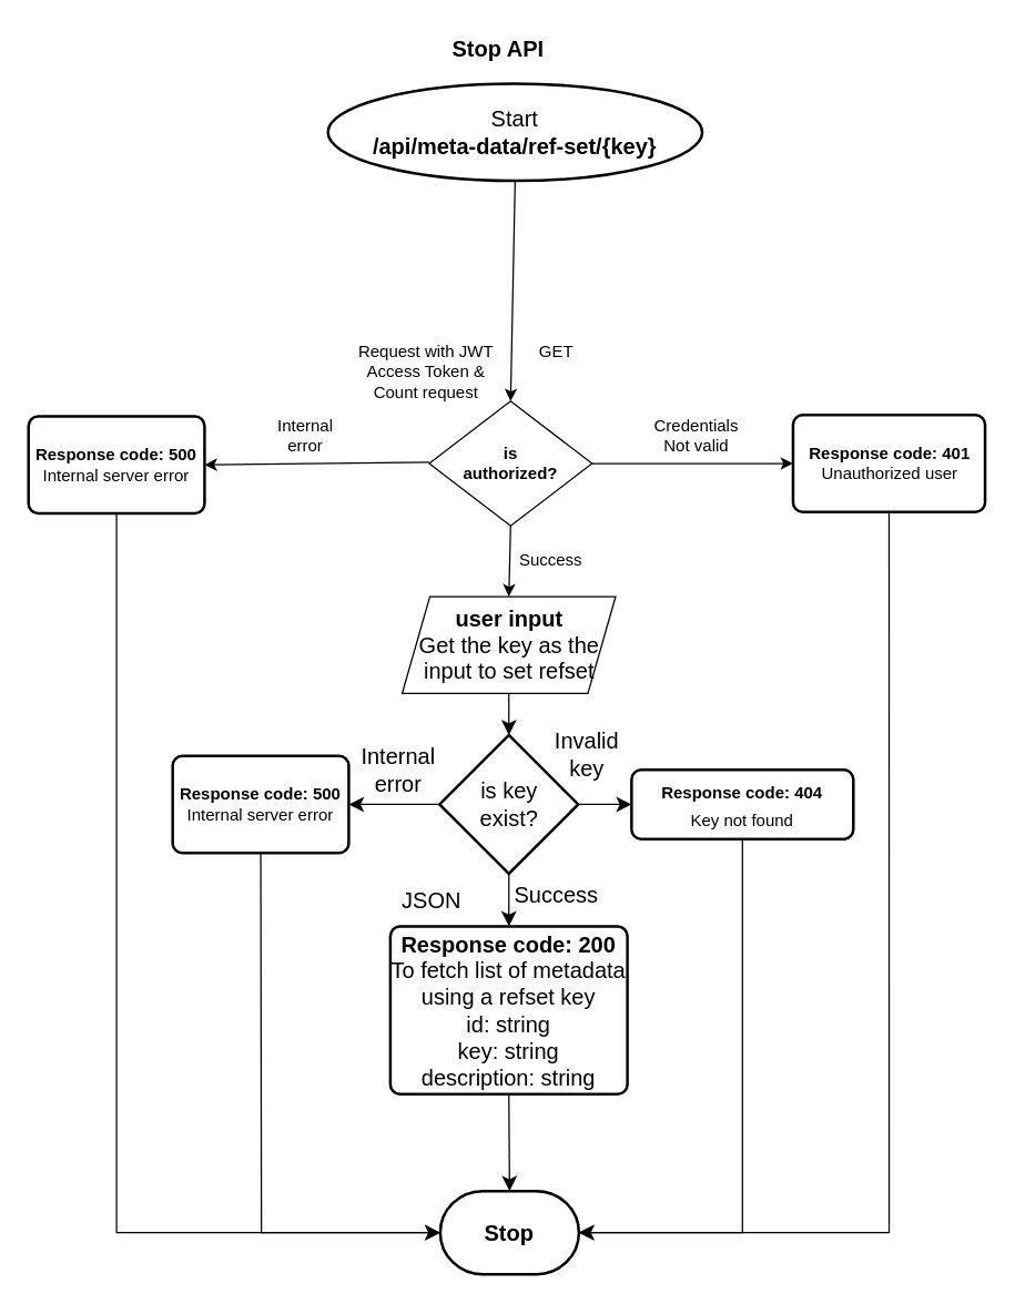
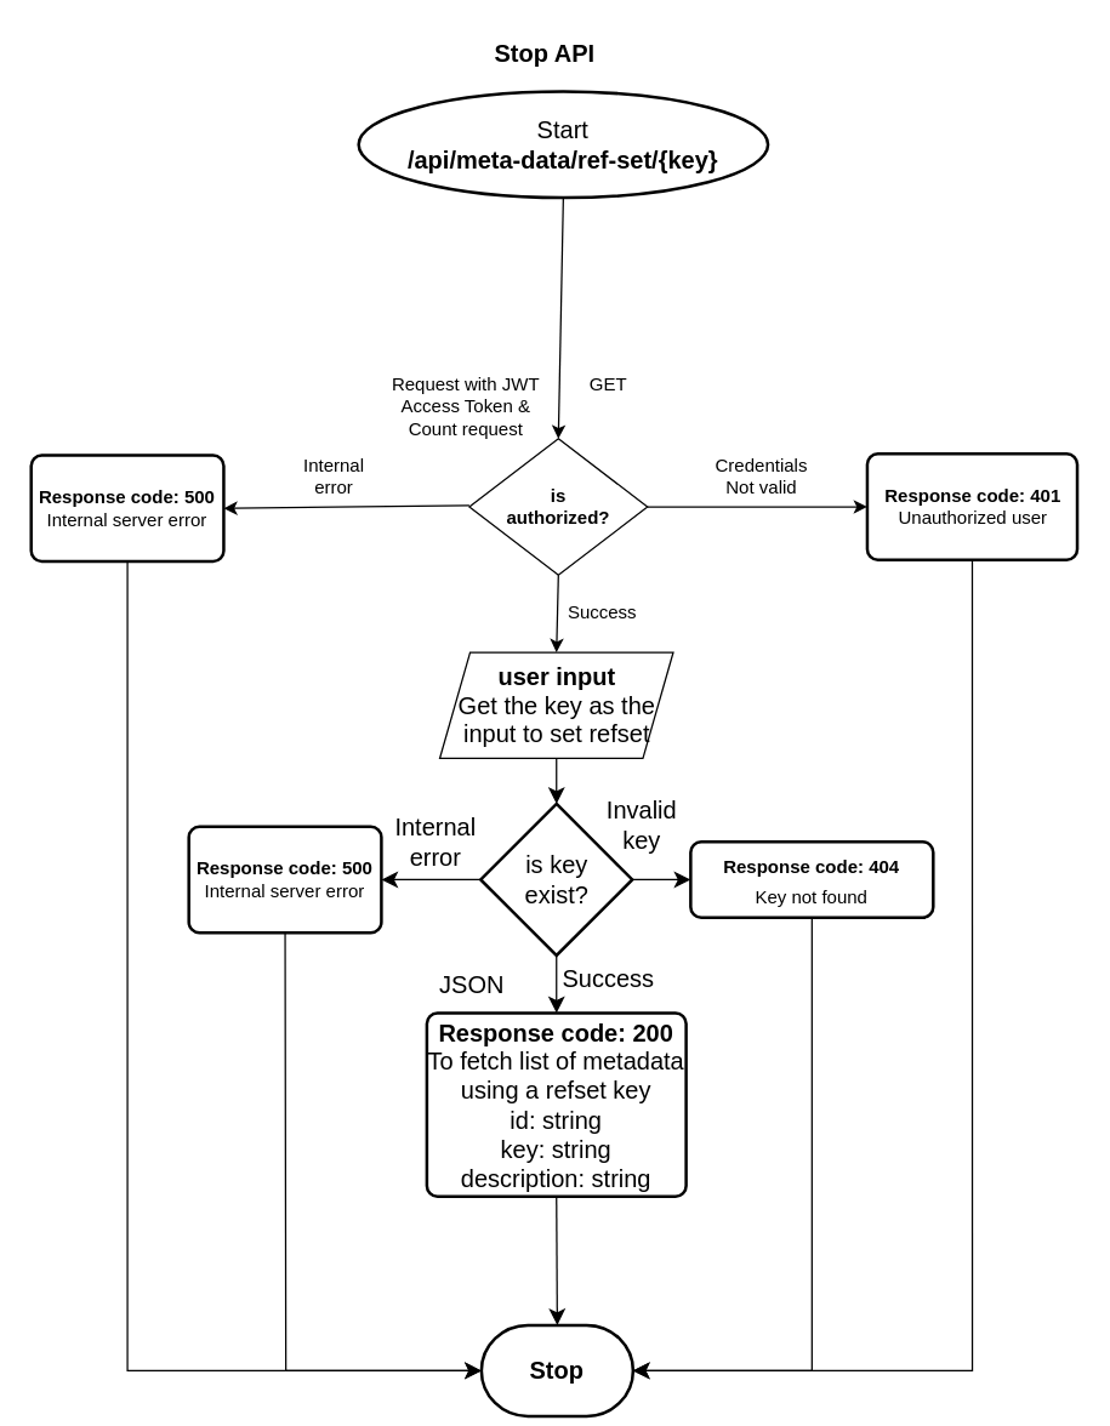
  <mxCell id="0" />
  <mxCell id="1" parent="0" />
  <mxCell id="2" value="Start&lt;br&gt;&lt;b&gt;/api/meta-data/ref-set/{key}&lt;/b&gt;" style="strokeWidth=2;html=1;shape=mxgraph.flowchart.start_2;whiteSpace=wrap;fontSize=16;" parent="1" vertex="1"><mxGeometry x="236" y="60" width="270" height="70" as="geometry" /></mxCell>
  <mxCell id="3" value="&lt;b&gt;Stop API&lt;/b&gt;" style="text;html=1;strokeColor=none;fillColor=none;align=center;verticalAlign=middle;whiteSpace=wrap;rounded=0;fontSize=16;" parent="1" vertex="1"><mxGeometry x="269" y="20" width="180" height="30" as="geometry" /></mxCell>
  <mxCell id="4" value="&lt;b&gt;is &lt;br&gt;authorized?&lt;/b&gt;" style="rhombus;whiteSpace=wrap;html=1;" vertex="1" parent="1"><mxGeometry x="309" y="289" width="117.5" height="90" as="geometry" /></mxCell>
  <mxCell id="5" value="" style="endArrow=classic;html=1;rounded=0;entryX=0.5;entryY=0;entryDx=0;entryDy=0;exitX=0.5;exitY=1;exitDx=0;exitDy=0;exitPerimeter=0;" edge="1" parent="1" target="4" source="2"><mxGeometry width="50" height="50" relative="1" as="geometry"><mxPoint x="368" y="217" as="sourcePoint" /><mxPoint x="351.5" y="429" as="targetPoint" /></mxGeometry></mxCell>
  <mxCell id="6" value="" style="endArrow=classic;html=1;rounded=0;exitX=0.5;exitY=1;exitDx=0;exitDy=0;entryX=0.5;entryY=0;entryDx=0;entryDy=0;" edge="1" parent="1" source="4" target="22"><mxGeometry width="50" height="50" relative="1" as="geometry"><mxPoint x="301.5" y="479" as="sourcePoint" /><mxPoint x="367" y="431" as="targetPoint" /></mxGeometry></mxCell>
  <mxCell id="7" value="Success" style="text;html=1;strokeColor=none;fillColor=none;align=center;verticalAlign=middle;whiteSpace=wrap;rounded=0;" vertex="1" parent="1"><mxGeometry x="366.5" y="389" width="60" height="30" as="geometry" /></mxCell>
  <mxCell id="8" value="Request with JWT Access Token &amp;amp; Count request" style="text;html=1;strokeColor=none;fillColor=none;align=center;verticalAlign=middle;whiteSpace=wrap;rounded=0;" vertex="1" parent="1"><mxGeometry x="257" y="253" width="99.75" height="30" as="geometry" /></mxCell>
  <mxCell id="9" value="&lt;b&gt;Response code: 401&lt;/b&gt;&lt;br&gt;Unauthorized user" style="rounded=1;whiteSpace=wrap;html=1;absoluteArcSize=1;arcSize=14;strokeWidth=2;" vertex="1" parent="1"><mxGeometry x="571.5" y="299" width="138.5" height="70" as="geometry" /></mxCell>
  <mxCell id="10" value="" style="endArrow=classic;html=1;rounded=0;entryX=0;entryY=0.5;entryDx=0;entryDy=0;exitX=1;exitY=0.5;exitDx=0;exitDy=0;" edge="1" parent="1" source="4" target="9"><mxGeometry width="50" height="50" relative="1" as="geometry"><mxPoint x="440" y="341" as="sourcePoint" /><mxPoint x="351.5" y="429" as="targetPoint" /></mxGeometry></mxCell>
  <mxCell id="11" value="Credentials&lt;br&gt;Not valid" style="text;html=1;strokeColor=none;fillColor=none;align=center;verticalAlign=middle;whiteSpace=wrap;rounded=0;" vertex="1" parent="1"><mxGeometry x="471.5" y="299" width="60" height="30" as="geometry" /></mxCell>
  <mxCell id="12" value="&lt;b&gt;Response code: 500&lt;/b&gt;&lt;br&gt;Internal server error" style="rounded=1;whiteSpace=wrap;html=1;absoluteArcSize=1;arcSize=14;strokeWidth=2;" vertex="1" parent="1"><mxGeometry x="20" y="300" width="127" height="70" as="geometry" /></mxCell>
  <mxCell id="13" value="" style="endArrow=classic;html=1;rounded=0;exitX=0;exitY=0.5;exitDx=0;exitDy=0;entryX=1;entryY=0.5;entryDx=0;entryDy=0;" edge="1" parent="1" target="12"><mxGeometry width="50" height="50" relative="1" as="geometry"><mxPoint x="309" y="333" as="sourcePoint" /><mxPoint x="170" y="351" as="targetPoint" /></mxGeometry></mxCell>
  <mxCell id="14" value="Internal error" style="text;html=1;strokeColor=none;fillColor=none;align=center;verticalAlign=middle;whiteSpace=wrap;rounded=0;" vertex="1" parent="1"><mxGeometry x="190" y="299" width="60" height="30" as="geometry" /></mxCell>
  <mxCell id="15" value="GET" style="text;html=1;strokeColor=none;fillColor=none;align=center;verticalAlign=middle;whiteSpace=wrap;rounded=0;" vertex="1" parent="1"><mxGeometry x="371" y="239" width="60" height="30" as="geometry" /></mxCell>
  <mxCell id="16" value="&lt;b&gt;Response&lt;/b&gt; &lt;b&gt;code: 200&lt;/b&gt;&lt;br&gt;To fetch list of metadata using a refset key&lt;br&gt;id: string&lt;br&gt;key: string&lt;br&gt;description: string" style="rounded=1;whiteSpace=wrap;html=1;absoluteArcSize=1;arcSize=14;strokeWidth=2;fontSize=16;" vertex="1" parent="1"><mxGeometry x="281" y="668" width="171" height="121" as="geometry" /></mxCell>
  <mxCell id="17" value="" style="endArrow=classic;html=1;rounded=0;fontSize=12;startSize=8;endSize=8;curved=1;exitX=0.5;exitY=1;exitDx=0;exitDy=0;entryX=0.5;entryY=0;entryDx=0;entryDy=0;exitPerimeter=0;" edge="1" parent="1" source="26" target="16"><mxGeometry width="50" height="50" relative="1" as="geometry"><mxPoint x="365.75" y="620" as="sourcePoint" /><mxPoint x="400" y="451" as="targetPoint" /></mxGeometry></mxCell>
- <mxCell id="18" value="&lt;b&gt;Stop&lt;/b&gt;" style="strokeWidth=2;html=1;shape=mxgraph.flowchart.terminator;whiteSpace=wrap;fontSize=16;" vertex="1" parent="1"><mxGeometry x="317" y="859" width="100" height="60" as="geometry" /></mxCell>
+ <mxCell id="18" value="&lt;b&gt;Stop&lt;/b&gt;" style="strokeWidth=2;html=1;shape=mxgraph.flowchart.terminator;whiteSpace=wrap;fontSize=16;" vertex="1" parent="1"><mxGeometry x="317" y="874" width="100" height="60" as="geometry" /></mxCell>
  <mxCell id="19" value="" style="endArrow=classic;html=1;rounded=0;fontSize=12;startSize=8;endSize=8;curved=1;exitX=0.5;exitY=1;exitDx=0;exitDy=0;entryX=0.5;entryY=0;entryDx=0;entryDy=0;entryPerimeter=0;" edge="1" parent="1" source="16" target="18"><mxGeometry width="50" height="50" relative="1" as="geometry"><mxPoint x="350" y="819" as="sourcePoint" /><mxPoint x="400" y="769" as="targetPoint" /></mxGeometry></mxCell>
  <mxCell id="20" value="" style="endArrow=classic;html=1;rounded=0;fontSize=12;startSize=8;endSize=8;exitX=0.5;exitY=1;exitDx=0;exitDy=0;entryX=0;entryY=0.5;entryDx=0;entryDy=0;entryPerimeter=0;edgeStyle=orthogonalEdgeStyle;" edge="1" parent="1" source="12" target="18"><mxGeometry width="50" height="50" relative="1" as="geometry"><mxPoint x="230" y="651" as="sourcePoint" /><mxPoint x="310" y="741" as="targetPoint" /></mxGeometry></mxCell>
  <mxCell id="21" value="" style="endArrow=classic;html=1;rounded=0;fontSize=12;startSize=8;endSize=8;exitX=0.5;exitY=1;exitDx=0;exitDy=0;entryX=1;entryY=0.5;entryDx=0;entryDy=0;entryPerimeter=0;edgeStyle=orthogonalEdgeStyle;" edge="1" parent="1" source="9" target="18"><mxGeometry width="50" height="50" relative="1" as="geometry"><mxPoint x="270" y="711" as="sourcePoint" /><mxPoint x="320" y="661" as="targetPoint" /></mxGeometry></mxCell>
  <mxCell id="22" value="&lt;b&gt;user input&lt;/b&gt;&lt;br&gt;Get the key as the input to set refset" style="shape=parallelogram;perimeter=parallelogramPerimeter;whiteSpace=wrap;html=1;fixedSize=1;fontSize=16;" vertex="1" parent="1"><mxGeometry x="289.5" y="430" width="154" height="70" as="geometry" /></mxCell>
  <mxCell id="23" value="" style="endArrow=classic;html=1;rounded=0;fontSize=12;startSize=8;endSize=8;curved=1;exitX=0.5;exitY=1;exitDx=0;exitDy=0;entryX=0.5;entryY=0;entryDx=0;entryDy=0;entryPerimeter=0;" edge="1" parent="1" source="22" target="26"><mxGeometry width="50" height="50" relative="1" as="geometry"><mxPoint x="367" y="500" as="sourcePoint" /><mxPoint x="365.75" y="540" as="targetPoint" /></mxGeometry></mxCell>
  <mxCell id="24" value="Success" style="text;html=1;strokeColor=none;fillColor=none;align=center;verticalAlign=middle;whiteSpace=wrap;rounded=0;fontSize=16;" vertex="1" parent="1"><mxGeometry x="371" y="630" width="60" height="30" as="geometry" /></mxCell>
  <mxCell id="25" value="JSON" style="text;html=1;strokeColor=none;fillColor=none;align=center;verticalAlign=middle;whiteSpace=wrap;rounded=0;fontSize=16;" vertex="1" parent="1"><mxGeometry x="281" y="634" width="60" height="30" as="geometry" /></mxCell>
  <mxCell id="26" value="is key&lt;br&gt;exist?" style="strokeWidth=2;html=1;shape=mxgraph.flowchart.decision;whiteSpace=wrap;fontSize=16;" vertex="1" parent="1"><mxGeometry x="316.5" y="530" width="100" height="100" as="geometry" /></mxCell>
  <mxCell id="27" value="&lt;font style=&quot;font-size: 12px;&quot;&gt;&lt;b&gt;Response code: 404&lt;/b&gt;&lt;br&gt;Key not found&lt;/font&gt;" style="rounded=1;whiteSpace=wrap;html=1;absoluteArcSize=1;arcSize=14;strokeWidth=2;fontSize=16;" vertex="1" parent="1"><mxGeometry x="455" y="555" width="160" height="50" as="geometry" /></mxCell>
  <mxCell id="28" value="" style="endArrow=classic;html=1;rounded=0;fontSize=12;startSize=8;endSize=8;curved=1;exitX=1;exitY=0.5;exitDx=0;exitDy=0;exitPerimeter=0;entryX=0;entryY=0.5;entryDx=0;entryDy=0;" edge="1" parent="1" source="26" target="27"><mxGeometry width="50" height="50" relative="1" as="geometry"><mxPoint x="444" y="570" as="sourcePoint" /><mxPoint x="494" y="520" as="targetPoint" /></mxGeometry></mxCell>
  <mxCell id="29" value="Invalid key" style="text;html=1;strokeColor=none;fillColor=none;align=center;verticalAlign=middle;whiteSpace=wrap;rounded=0;fontSize=16;" vertex="1" parent="1"><mxGeometry x="393" y="529" width="60" height="30" as="geometry" /></mxCell>
  <mxCell id="30" value="" style="endArrow=classic;html=1;rounded=0;fontSize=12;startSize=8;endSize=8;exitX=0.5;exitY=1;exitDx=0;exitDy=0;entryX=1;entryY=0.5;entryDx=0;entryDy=0;entryPerimeter=0;edgeStyle=elbowEdgeStyle;" edge="1" parent="1" source="27" target="18"><mxGeometry width="50" height="50" relative="1" as="geometry"><mxPoint x="354" y="650" as="sourcePoint" /><mxPoint x="404" y="600" as="targetPoint" /><Array as="points"><mxPoint x="535" y="740" /></Array></mxGeometry></mxCell>
  <mxCell id="31" value="&lt;b&gt;Response code: 500&lt;/b&gt;&lt;br&gt;Internal server error" style="rounded=1;whiteSpace=wrap;html=1;absoluteArcSize=1;arcSize=14;strokeWidth=2;" vertex="1" parent="1"><mxGeometry x="124" y="545" width="127" height="70" as="geometry" /></mxCell>
  <mxCell id="32" value="" style="endArrow=classic;html=1;rounded=0;fontSize=12;startSize=8;endSize=8;curved=1;exitX=0;exitY=0.5;exitDx=0;exitDy=0;exitPerimeter=0;entryX=1;entryY=0.5;entryDx=0;entryDy=0;" edge="1" parent="1" source="26" target="31"><mxGeometry width="50" height="50" relative="1" as="geometry"><mxPoint x="334" y="670" as="sourcePoint" /><mxPoint x="384" y="620" as="targetPoint" /></mxGeometry></mxCell>
  <mxCell id="33" value="" style="endArrow=classic;html=1;rounded=0;fontSize=12;startSize=8;endSize=8;exitX=0.5;exitY=1;exitDx=0;exitDy=0;entryX=0;entryY=0.5;entryDx=0;entryDy=0;entryPerimeter=0;edgeStyle=elbowEdgeStyle;" edge="1" parent="1" source="31" target="18"><mxGeometry width="50" height="50" relative="1" as="geometry"><mxPoint x="334" y="670" as="sourcePoint" /><mxPoint x="384" y="620" as="targetPoint" /><Array as="points"><mxPoint x="188" y="760" /></Array></mxGeometry></mxCell>
  <mxCell id="34" value="Internal error" style="text;html=1;strokeColor=none;fillColor=none;align=center;verticalAlign=middle;whiteSpace=wrap;rounded=0;fontSize=16;" vertex="1" parent="1"><mxGeometry x="256.5" y="540" width="60" height="30" as="geometry" /></mxCell>
